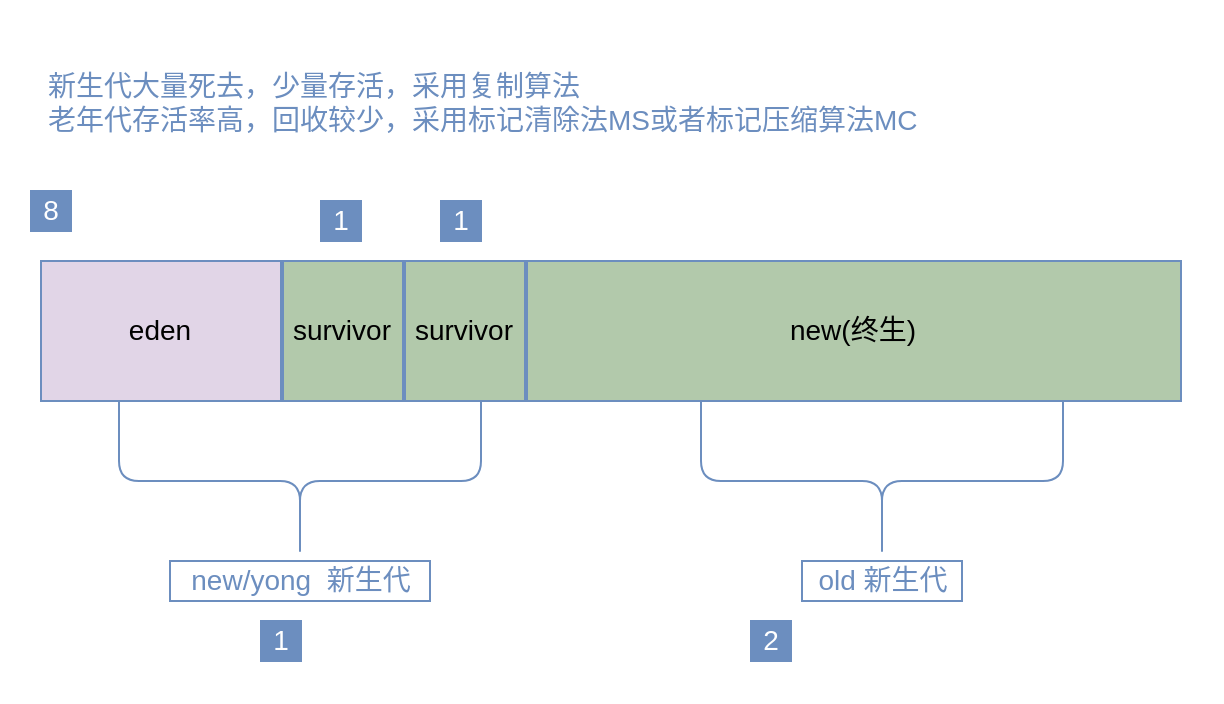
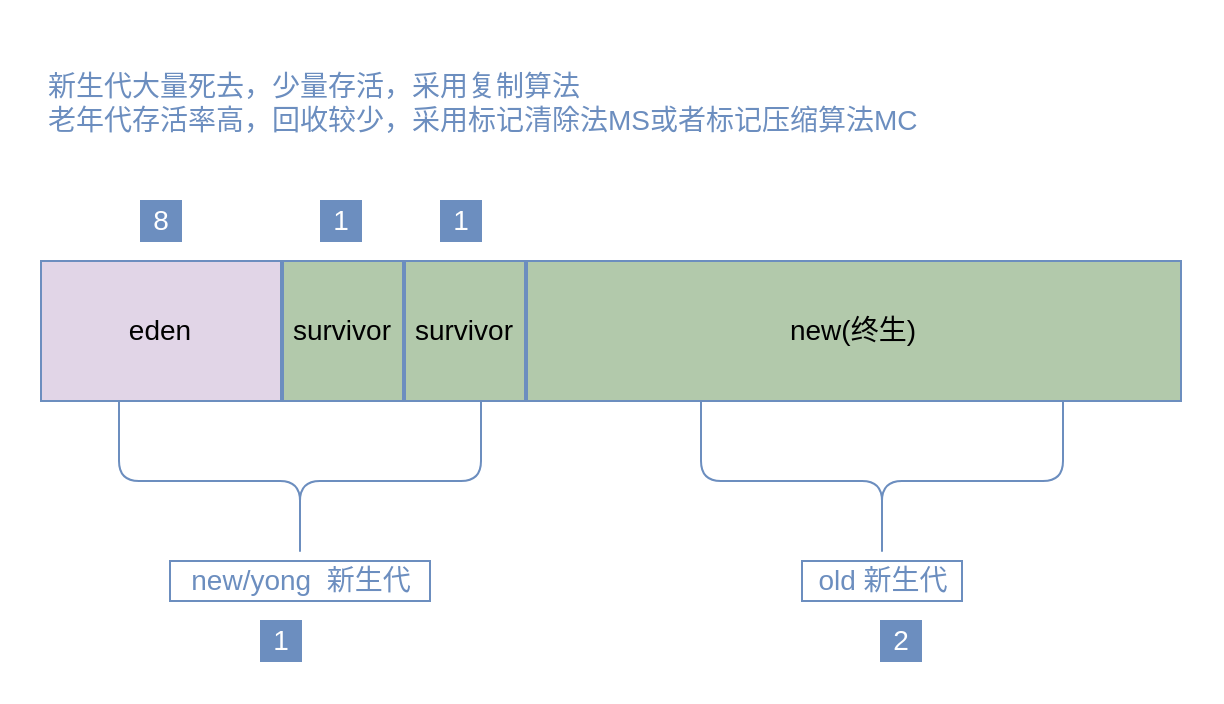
  <mxCell id="0" />
  <mxCell id="1" parent="0" />
  <mxCell id="2" value="eden" style="rounded=0;whiteSpace=wrap;html=1;fontSize=14;strokeColor=#6C8EBF;fillColor=#e1d5e7;" vertex="1" parent="1"><mxGeometry x="20" y="130" width="120" height="70" as="geometry" /></mxCell>
  <mxCell id="3" value="survivor" style="rounded=0;whiteSpace=wrap;html=1;fontSize=14;strokeColor=#6C8EBF;fillColor=#B2C9AB;" vertex="1" parent="1"><mxGeometry x="141" y="130" width="60" height="70" as="geometry" /></mxCell>
  <mxCell id="4" value="survivor" style="rounded=0;whiteSpace=wrap;html=1;fontSize=14;strokeColor=#6C8EBF;fillColor=#B2C9AB;" vertex="1" parent="1"><mxGeometry x="202" y="130" width="60" height="70" as="geometry" /></mxCell>
  <mxCell id="5" value="new(终生)" style="rounded=0;whiteSpace=wrap;html=1;fontSize=14;strokeColor=#6C8EBF;fillColor=#B2C9AB;" vertex="1" parent="1"><mxGeometry x="263" y="130" width="327" height="70" as="geometry" /></mxCell>
- <mxCell id="6" value="8" style="text;html=1;align=center;verticalAlign=middle;resizable=0;points=[];autosize=1;fontSize=14;fontColor=#FFFFFF;strokeColor=#6C8EBF;fillColor=#6C8EBF;" vertex="1" parent="1"><mxGeometry x="15" y="95" width="20" height="20" as="geometry" /></mxCell>
+ <mxCell id="6" value="8" style="text;html=1;align=center;verticalAlign=middle;resizable=0;points=[];autosize=1;fontSize=14;fontColor=#FFFFFF;strokeColor=#6C8EBF;fillColor=#6C8EBF;" vertex="1" parent="1"><mxGeometry x="70" y="100" width="20" height="20" as="geometry" /></mxCell>
  <mxCell id="7" value="1" style="text;html=1;align=center;verticalAlign=middle;resizable=0;points=[];autosize=1;fontSize=14;strokeColor=#6C8EBF;fillColor=#6C8EBF;fontColor=#FFFFFF;" vertex="1" parent="1"><mxGeometry x="160" y="100" width="20" height="20" as="geometry" /></mxCell>
  <mxCell id="8" value="1" style="text;html=1;align=center;verticalAlign=middle;resizable=0;points=[];autosize=1;fontSize=14;strokeColor=#6C8EBF;fillColor=#6C8EBF;fontColor=#FFFFFF;" vertex="1" parent="1"><mxGeometry x="220" y="100" width="20" height="20" as="geometry" /></mxCell>
  <mxCell id="9" value="" style="shape=curlyBracket;whiteSpace=wrap;html=1;rounded=1;fontSize=14;direction=north;fontColor=#6C8EBF;strokeColor=#6C8EBF;" vertex="1" parent="1"><mxGeometry x="59" y="200" width="181" height="80" as="geometry" /></mxCell>
  <mxCell id="10" value="new/yong&amp;nbsp; 新生代" style="text;html=1;align=center;verticalAlign=middle;resizable=0;points=[];autosize=1;fontSize=14;fontColor=#6C8EBF;strokeColor=#6C8EBF;" vertex="1" parent="1"><mxGeometry x="84.5" y="280" width="130" height="20" as="geometry" /></mxCell>
  <mxCell id="11" value="1" style="text;html=1;align=center;verticalAlign=middle;resizable=0;points=[];autosize=1;fontSize=14;strokeColor=#6C8EBF;fillColor=#6C8EBF;fontColor=#FFFFFF;" vertex="1" parent="1"><mxGeometry x="130" y="310" width="20" height="20" as="geometry" /></mxCell>
  <mxCell id="12" value="" style="shape=curlyBracket;whiteSpace=wrap;html=1;rounded=1;fontSize=14;direction=north;fontColor=#6C8EBF;strokeColor=#6C8EBF;" vertex="1" parent="1"><mxGeometry x="350" y="200" width="181" height="80" as="geometry" /></mxCell>
  <mxCell id="13" value="old 新生代" style="text;html=1;align=center;verticalAlign=middle;resizable=0;points=[];autosize=1;fontSize=14;fontColor=#6C8EBF;strokeColor=#6C8EBF;" vertex="1" parent="1"><mxGeometry x="400.5" y="280" width="80" height="20" as="geometry" /></mxCell>
  <mxCell id="14" value="新生代大量死去，少量存活，采用复制算法&lt;br style=&quot;font-size: 14px&quot;&gt;老年代存活率高，回收较少，采用标记清除法MS或者标记压缩算法MC" style="text;html=1;strokeColor=none;fillColor=none;align=left;verticalAlign=middle;whiteSpace=wrap;rounded=0;fontSize=14;labelBackgroundColor=none;fontStyle=0;horizontal=1;spacingTop=2;spacing=4;fontColor=#6C8EBF;" vertex="1" parent="1"><mxGeometry x="20" y="20" width="460" height="60" as="geometry" /></mxCell>
- <mxCell id="15" value="2" style="text;html=1;align=center;verticalAlign=middle;resizable=0;points=[];autosize=1;fontSize=14;strokeColor=#6C8EBF;fillColor=#6C8EBF;fontColor=#FFFFFF;" vertex="1" parent="1"><mxGeometry x="375" y="310" width="20" height="20" as="geometry" /></mxCell>
+ <mxCell id="15" value="2" style="text;html=1;align=center;verticalAlign=middle;resizable=0;points=[];autosize=1;fontSize=14;strokeColor=#6C8EBF;fillColor=#6C8EBF;fontColor=#FFFFFF;" vertex="1" parent="1"><mxGeometry x="440" y="310" width="20" height="20" as="geometry" /></mxCell>
